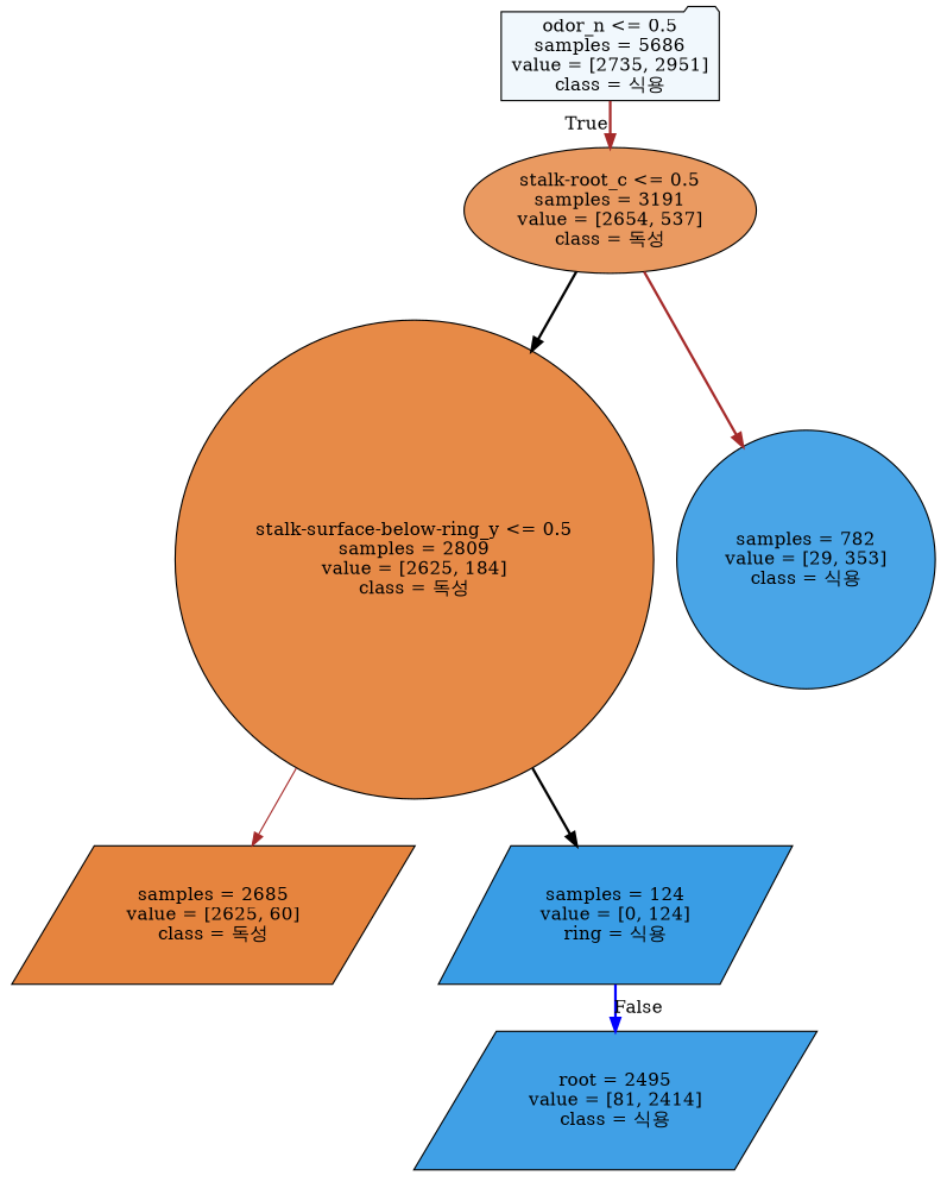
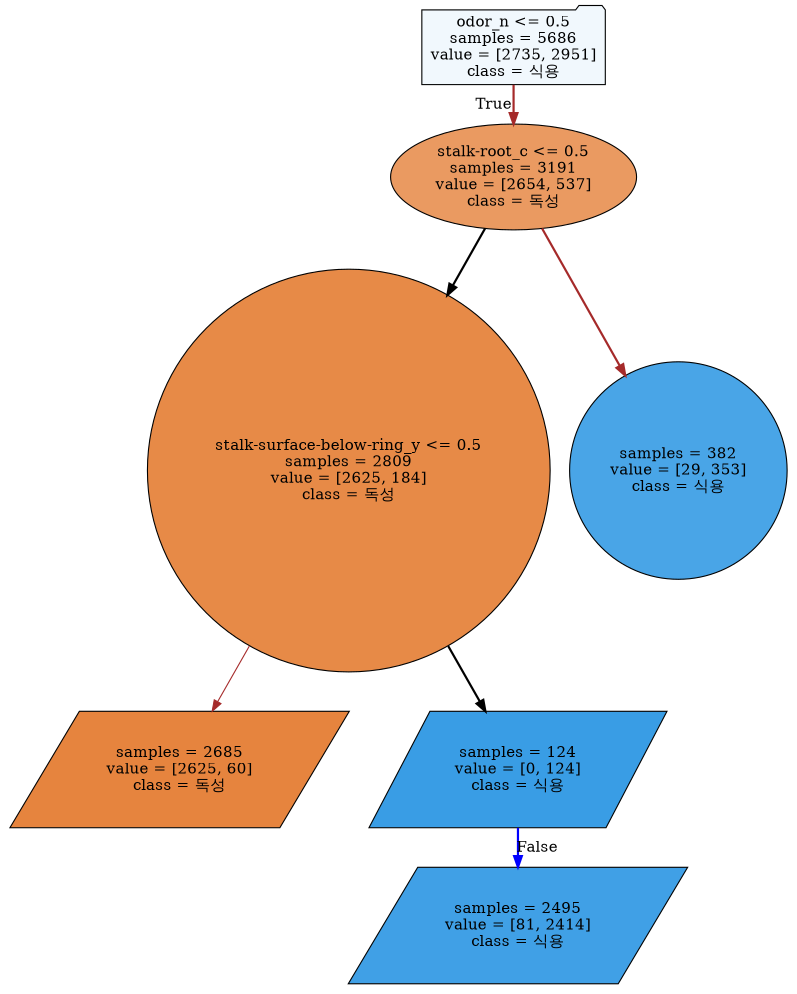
  digraph {
    node [color=black shape=parallelogram style=filled]
    edge [color=brown style=bold]
    n1 [fillcolor="#f1f8fd" label="odor_n <= 0.5\nsamples = 5686\nvalue = [2735, 2951]\nclass = 식용" shape=folder]
    n2 [fillcolor="#ea9a61" label="stalk-root_c <= 0.5\nsamples = 3191\nvalue = [2654, 537]\nclass = 독성" shape=ellipse]
    n3 [fillcolor="#e78a47" label="stalk-surface-below-ring_y <= 0.5\nsamples = 2809\nvalue = [2625, 184]\nclass = 독성" shape=circle]
-   n4 [fillcolor="#49a5e7" label="samples = 782\nvalue = [29, 353]\nclass = 식용" shape=circle]
-   n5 [fillcolor="#40a0e6" label="root = 2495\nvalue = [81, 2414]\nclass = 식용"]
+   n4 [fillcolor="#49a5e7" label="samples = 382\nvalue = [29, 353]\nclass = 식용" shape=circle]
+   n5 [fillcolor="#40a0e6" label="samples = 2495\nvalue = [81, 2414]\nclass = 식용"]
    n6 [fillcolor="#e6843e" label="samples = 2685\nvalue = [2625, 60]\nclass = 독성"]
-   n7 [fillcolor="#399de5" label="samples = 124\nvalue = [0, 124]\nring = 식용"]
+   n7 [fillcolor="#399de5" label="samples = 124\nvalue = [0, 124]\nclass = 식용"]
    n1 -> n2 [headlabel=True labelangle=45 labeldistance=2.5]
    n2 -> n3 [color=black]
    n2 -> n4
    n3 -> n6 [style=solid]
    n3 -> n7 [color=black]
    n7 -> n5 [color=blue headlabel=False labelangle=-45 labeldistance=2.5]
  }
